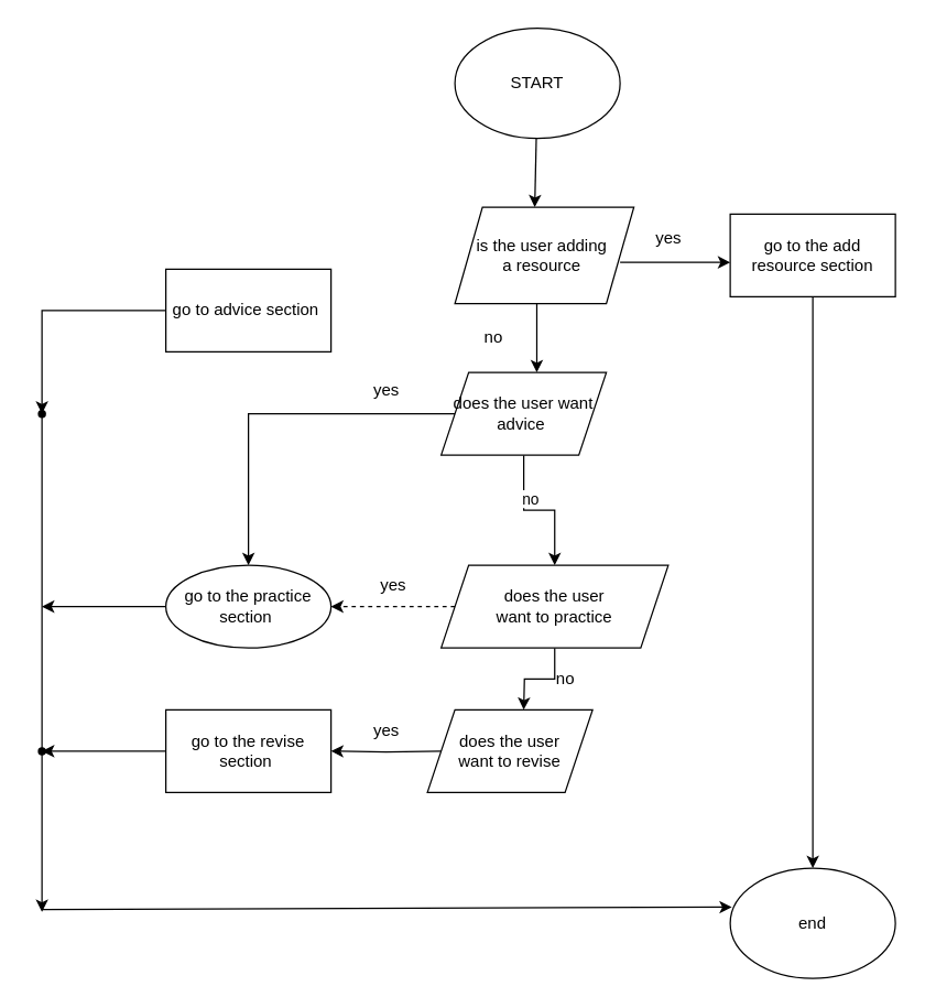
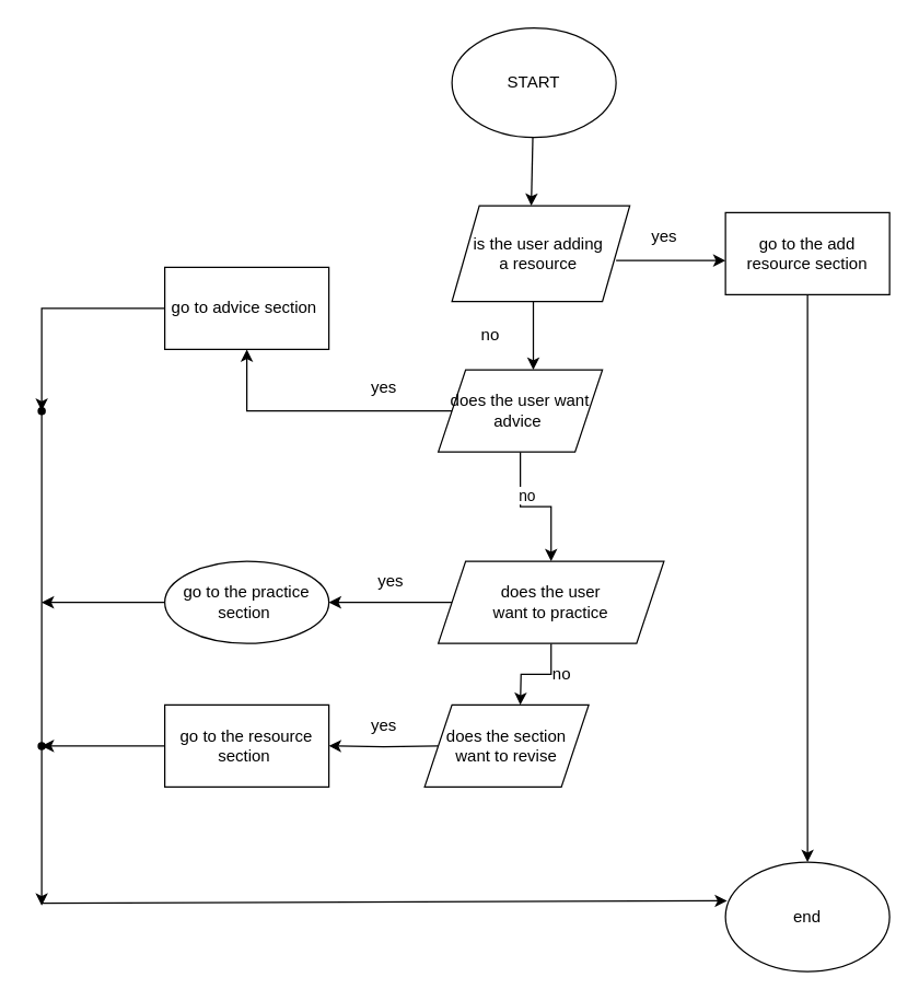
  <mxCell id="0" />
  <mxCell id="1" parent="0" />
  <mxCell id="2" value="START" style="ellipse;whiteSpace=wrap;html=1;" parent="1" vertex="1"><mxGeometry x="330" y="20" width="120" height="80" as="geometry" /></mxCell>
  <mxCell id="3" value="" style="endArrow=classic;html=1;rounded=0;" parent="1" source="2" edge="1"><mxGeometry width="50" height="50" relative="1" as="geometry"><mxPoint x="320" y="150" as="sourcePoint" /><mxPoint x="388" y="150" as="targetPoint" /><Array as="points" /></mxGeometry></mxCell>
  <mxCell id="4" value="is the user adding&amp;nbsp;&lt;br&gt;a resource&amp;nbsp;" style="shape=parallelogram;perimeter=parallelogramPerimeter;whiteSpace=wrap;html=1;fixedSize=1;" parent="1" vertex="1"><mxGeometry x="330" y="150" width="130" height="70" as="geometry" /></mxCell>
  <mxCell id="5" value="" style="endArrow=classic;html=1;rounded=0;" parent="1" edge="1"><mxGeometry width="50" height="50" relative="1" as="geometry"><mxPoint x="450" y="190" as="sourcePoint" /><mxPoint x="530" y="190" as="targetPoint" /></mxGeometry></mxCell>
  <mxCell id="6" value="" style="endArrow=classic;html=1;rounded=0;" parent="1" edge="1"><mxGeometry width="50" height="50" relative="1" as="geometry"><mxPoint x="389.5" y="220" as="sourcePoint" /><mxPoint x="389.5" y="270" as="targetPoint" /></mxGeometry></mxCell>
  <mxCell id="7" value="yes" style="text;html=1;align=center;verticalAlign=middle;resizable=0;points=[];autosize=1;strokeColor=none;fillColor=none;" parent="1" vertex="1"><mxGeometry x="465" y="158" width="40" height="30" as="geometry" /></mxCell>
  <mxCell id="8" value="" style="edgeStyle=orthogonalEdgeStyle;rounded=0;orthogonalLoop=1;jettySize=auto;html=1;" parent="1" source="9" edge="1"><mxGeometry relative="1" as="geometry"><mxPoint x="590" y="630" as="targetPoint" /></mxGeometry></mxCell>
  <mxCell id="9" value="go to the add resource section" style="rounded=0;whiteSpace=wrap;html=1;" parent="1" vertex="1"><mxGeometry x="530" y="155" width="120" height="60" as="geometry" /></mxCell>
  <mxCell id="10" value="no&amp;nbsp;" style="text;html=1;align=center;verticalAlign=middle;whiteSpace=wrap;rounded=0;" parent="1" vertex="1"><mxGeometry x="330" y="230" width="60" height="30" as="geometry" /></mxCell>
- <mxCell id="11" value="" style="edgeStyle=orthogonalEdgeStyle;rounded=0;orthogonalLoop=1;jettySize=auto;html=1;" parent="1" source="14" target="22" edge="1"><mxGeometry relative="1" as="geometry" /></mxCell>
+ <mxCell id="11" value="" style="edgeStyle=orthogonalEdgeStyle;rounded=0;orthogonalLoop=1;jettySize=auto;html=1;" parent="1" source="14" target="16" edge="1"><mxGeometry relative="1" as="geometry" /></mxCell>
  <mxCell id="12" value="" style="edgeStyle=orthogonalEdgeStyle;rounded=0;orthogonalLoop=1;jettySize=auto;html=1;" parent="1" source="14" target="20" edge="1"><mxGeometry relative="1" as="geometry" /></mxCell>
  <mxCell id="13" value="no" style="edgeLabel;html=1;align=center;verticalAlign=middle;resizable=0;points=[];" parent="12" vertex="1" connectable="0"><mxGeometry x="-0.15" y="9" relative="1" as="geometry"><mxPoint as="offset" /></mxGeometry></mxCell>
  <mxCell id="14" value="does the user want advice&amp;nbsp;" style="shape=parallelogram;perimeter=parallelogramPerimeter;whiteSpace=wrap;html=1;fixedSize=1;" parent="1" vertex="1"><mxGeometry x="320" y="270" width="120" height="60" as="geometry" /></mxCell>
  <mxCell id="15" value="" style="edgeStyle=orthogonalEdgeStyle;rounded=0;orthogonalLoop=1;jettySize=auto;html=1;" parent="1" source="16" target="23" edge="1"><mxGeometry relative="1" as="geometry" /></mxCell>
  <mxCell id="16" value="go to advice section&amp;nbsp;" style="whiteSpace=wrap;html=1;" parent="1" vertex="1"><mxGeometry x="120" y="195" width="120" height="60" as="geometry" /></mxCell>
  <mxCell id="17" value="yes" style="text;html=1;align=center;verticalAlign=middle;resizable=0;points=[];autosize=1;strokeColor=none;fillColor=none;" parent="1" vertex="1"><mxGeometry x="260" y="268" width="40" height="30" as="geometry" /></mxCell>
- <mxCell id="18" value="" style="edgeStyle=orthogonalEdgeStyle;rounded=0;orthogonalLoop=1;jettySize=auto;html=1;dashed=1;" parent="1" source="20" target="22" edge="1"><mxGeometry relative="1" as="geometry" /></mxCell>
+ <mxCell id="18" value="" style="edgeStyle=orthogonalEdgeStyle;rounded=0;orthogonalLoop=1;jettySize=auto;html=1;" parent="1" source="20" target="22" edge="1"><mxGeometry relative="1" as="geometry" /></mxCell>
  <mxCell id="19" value="" style="edgeStyle=orthogonalEdgeStyle;rounded=0;orthogonalLoop=1;jettySize=auto;html=1;" parent="1" source="20" edge="1"><mxGeometry relative="1" as="geometry"><mxPoint x="380" y="515" as="targetPoint" /></mxGeometry></mxCell>
  <mxCell id="20" value="does the user&lt;br&gt;&amp;nbsp;want to practice&amp;nbsp;" style="shape=parallelogram;perimeter=parallelogramPerimeter;whiteSpace=wrap;html=1;fixedSize=1;" parent="1" vertex="1"><mxGeometry x="320" y="410" width="165" height="60" as="geometry" /></mxCell>
  <mxCell id="21" value="" style="edgeStyle=orthogonalEdgeStyle;rounded=0;orthogonalLoop=1;jettySize=auto;html=1;" parent="1" source="22" edge="1"><mxGeometry relative="1" as="geometry"><mxPoint x="30" y="440" as="targetPoint" /></mxGeometry></mxCell>
  <mxCell id="22" value="go to the practice section&amp;nbsp;" style="ellipse;whiteSpace=wrap;html=1;" parent="1" vertex="1"><mxGeometry x="120" y="410" width="120" height="60" as="geometry" /></mxCell>
  <mxCell id="23" value="" style="shape=waypoint;sketch=0;size=6;pointerEvents=1;points=[];fillColor=default;resizable=0;rotatable=0;perimeter=centerPerimeter;snapToPoint=1;" parent="1" vertex="1"><mxGeometry x="20" y="290" width="20" height="20" as="geometry" /></mxCell>
  <mxCell id="24" value="" style="endArrow=classic;html=1;rounded=0;" parent="1" edge="1"><mxGeometry width="50" height="50" relative="1" as="geometry"><mxPoint x="30" y="298" as="sourcePoint" /><mxPoint x="30" y="661.778" as="targetPoint" /></mxGeometry></mxCell>
  <mxCell id="25" value="" style="edgeStyle=orthogonalEdgeStyle;rounded=0;orthogonalLoop=1;jettySize=auto;html=1;" parent="1" target="27" edge="1"><mxGeometry relative="1" as="geometry"><mxPoint x="320" y="545" as="sourcePoint" /></mxGeometry></mxCell>
  <mxCell id="26" value="" style="edgeStyle=orthogonalEdgeStyle;rounded=0;orthogonalLoop=1;jettySize=auto;html=1;" parent="1" source="27" target="28" edge="1"><mxGeometry relative="1" as="geometry" /></mxCell>
- <mxCell id="27" value="go to the revise section&amp;nbsp;" style="whiteSpace=wrap;html=1;" parent="1" vertex="1"><mxGeometry x="120" y="515" width="120" height="60" as="geometry" /></mxCell>
+ <mxCell id="27" value="go to the resource section&amp;nbsp;" style="whiteSpace=wrap;html=1;" parent="1" vertex="1"><mxGeometry x="120" y="515" width="120" height="60" as="geometry" /></mxCell>
  <mxCell id="28" value="" style="shape=waypoint;sketch=0;size=6;pointerEvents=1;points=[];fillColor=default;resizable=0;rotatable=0;perimeter=centerPerimeter;snapToPoint=1;" parent="1" vertex="1"><mxGeometry x="20" y="535" width="20" height="20" as="geometry" /></mxCell>
  <mxCell id="29" value="yes" style="text;html=1;align=center;verticalAlign=middle;resizable=0;points=[];autosize=1;strokeColor=none;fillColor=none;" parent="1" vertex="1"><mxGeometry x="265" y="410" width="40" height="30" as="geometry" /></mxCell>
  <mxCell id="30" value="yes" style="text;html=1;align=center;verticalAlign=middle;resizable=0;points=[];autosize=1;strokeColor=none;fillColor=none;" parent="1" vertex="1"><mxGeometry x="260" y="515" width="40" height="30" as="geometry" /></mxCell>
  <mxCell id="31" value="no" style="text;html=1;align=center;verticalAlign=middle;resizable=0;points=[];autosize=1;strokeColor=none;fillColor=none;" parent="1" vertex="1"><mxGeometry x="390" y="478" width="40" height="30" as="geometry" /></mxCell>
  <mxCell id="32" value="end" style="ellipse;whiteSpace=wrap;html=1;" parent="1" vertex="1"><mxGeometry x="530" y="630" width="120" height="80" as="geometry" /></mxCell>
  <mxCell id="33" value="" style="endArrow=classic;html=1;rounded=0;entryX=0.01;entryY=0.353;entryDx=0;entryDy=0;entryPerimeter=0;" parent="1" target="32" edge="1"><mxGeometry width="50" height="50" relative="1" as="geometry"><mxPoint x="30" y="660" as="sourcePoint" /><mxPoint x="80" y="610" as="targetPoint" /></mxGeometry></mxCell>
- <mxCell id="34" value="does the user &lt;br&gt;want to revise" style="shape=parallelogram;perimeter=parallelogramPerimeter;whiteSpace=wrap;html=1;fixedSize=1;" parent="1" vertex="1"><mxGeometry x="310" y="515" width="120" height="60" as="geometry" /></mxCell>
+ <mxCell id="34" value="does the section &lt;br&gt;want to revise" style="shape=parallelogram;perimeter=parallelogramPerimeter;whiteSpace=wrap;html=1;fixedSize=1;" parent="1" vertex="1"><mxGeometry x="310" y="515" width="120" height="60" as="geometry" /></mxCell>
